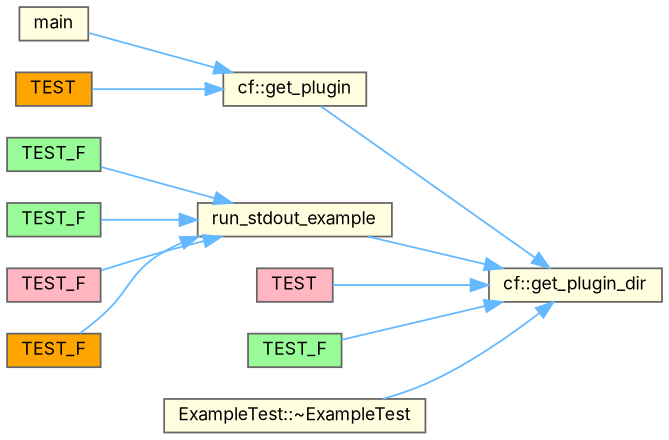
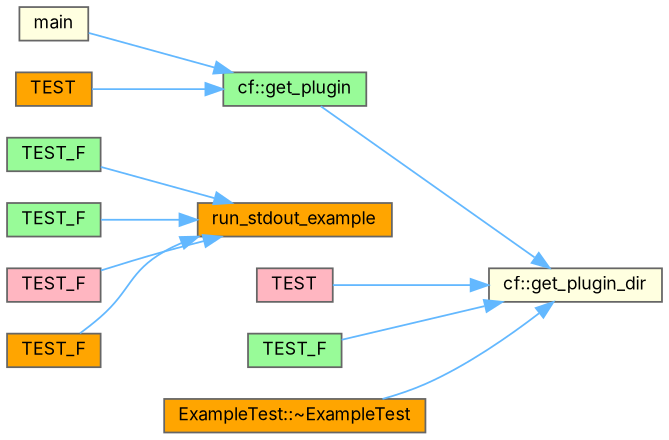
  digraph {
    fontname=Inter
    rankdir=RL
    node [color=grey40 fillcolor=lightyellow fontname=Inter fontsize=10 shape=box style=filled]
    edge [color=steelblue1 dir=back fontname=Inter fontsize=10 labelfontname=Helvetica labelfontsize=10 style=solid]
    n1 [color=gray40 fontcolor=black height=0.2 label="cf::get_plugin_dir" width=0.4]
-   n2 [height=0.2 label="cf::get_plugin" width=0.4]
-   n3 [height=0.2 label=run_stdout_example width=0.4]
+   n2 [fillcolor=palegreen height=0.2 label="cf::get_plugin" width=0.4]
+   n3 [fillcolor=orange height=0.2 label=run_stdout_example width=0.4]
    n4 [fillcolor=lightpink height=0.2 label=TEST width=0.4]
    n5 [fillcolor=palegreen height=0.2 label=TEST_F width=0.4]
-   n6 [height=0.2 label="ExampleTest::~ExampleTest" width=0.4]
+   n6 [fillcolor=orange height=0.2 label="ExampleTest::~ExampleTest" width=0.4]
    n7 [height=0.2 label=main width=0.4]
    n8 [fillcolor=orange height=0.2 label=TEST width=0.4]
    n9 [fillcolor=palegreen height=0.2 label=TEST_F width=0.4]
    n10 [fillcolor=palegreen height=0.2 label=TEST_F width=0.4]
    n11 [fillcolor=lightpink height=0.2 label=TEST_F width=0.4]
    n12 [fillcolor=orange height=0.2 label=TEST_F width=0.4]
    n1 -> n2
-   n1 -> n3
    n1 -> n4
    n1 -> n5
    n1 -> n6
    n2 -> n7
    n2 -> n8
    n3 -> n9
    n3 -> n10
    n3 -> n11
    n3 -> n12
  }
